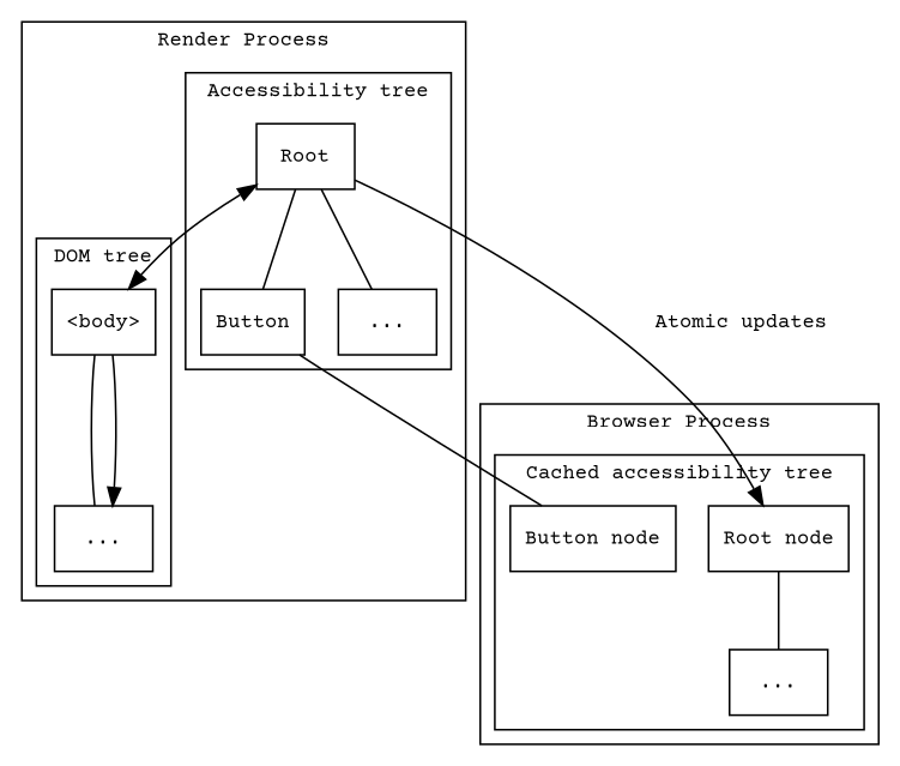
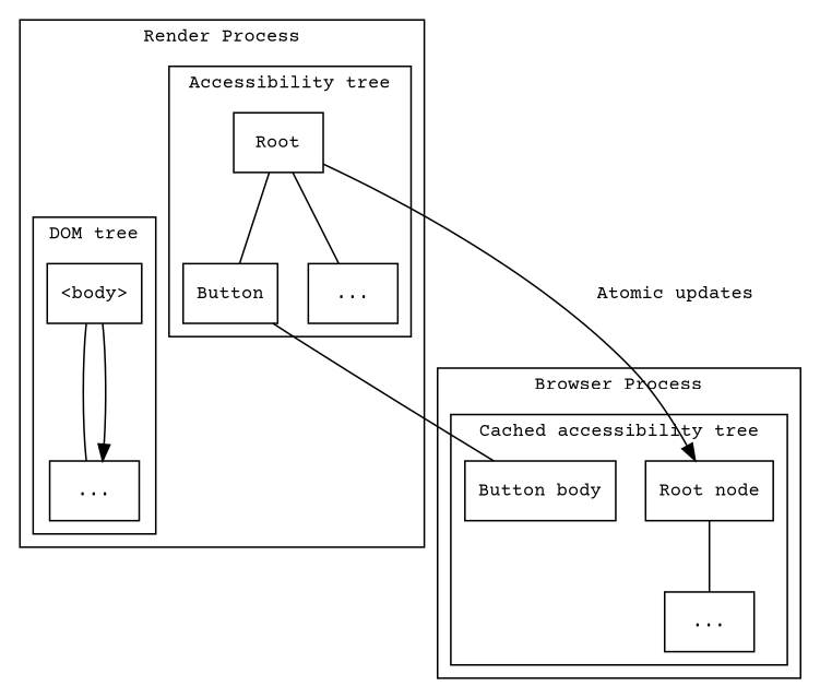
  digraph {
    fontname="Courier Prime"
    fontsize=11
    rankdir=TB
    node [fontname="Courier Prime" fontsize=11 shape=box]
    edge [dir=none fontname="Courier Prime" fontsize=11]
    n1 [label="Root node"]
-   n2 [label="Button node"]
+   n2 [label="Button body"]
    n3 [label="..."]
    n4 [label=Root]
    n5 [label=Button]
    n6 [label="..."]
    n7 [label="<body>"]
    n8 [label="..."]
    subgraph cluster_1 {
      label="Browser Process"
      subgraph cluster_2 {
        label="Cached accessibility tree"
        n1
        n2
        n3
      }
    }
    subgraph cluster_3 {
      label="Render Process"
      subgraph cluster_4 {
        label="Accessibility tree"
        n4
        n5
        n6
      }
      subgraph cluster_5 {
        label="DOM tree"
        n7
        n8
      }
    }
    n1 -> n3
    n1 -> n4 [dir=back label="Atomic updates"]
    n4 -> n5
    n4 -> n6
-   n4 -> n7 [dir=both]
    n5 -> n2
    n7 -> n8
    n7 -> n8 [dir=""]
  }
